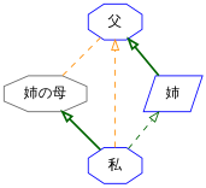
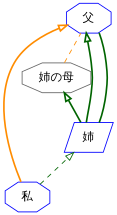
  digraph {
    fontname=Ubuntu
    rankdir=BT
    node [fontname=Ubuntu color=blue shape=octagon]
    edge [arrowhead=onormal fontname=Ubuntu color=darkgreen style=bold]
    "姉の母" [color=gray40]
    "父"
    "姉" [shape=parallelogram]
    "私"
    "姉の母" -> "父" [arrowhead=none color=darkorange style=dashed]
-   "私" -> "姉の母"
+   "姉" -> "姉の母"
    "姉" -> "父"
-   "私" -> "父" [color=darkorange style=dashed]
+   "姉" -> "父" [arrowhead=none]
+   "私" -> "父" [color=darkorange]
    "私" -> "姉" [style=dashed]
  }
